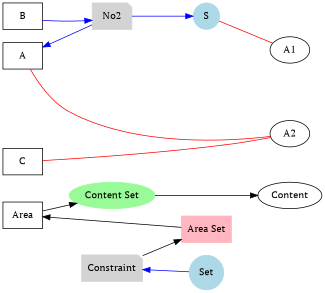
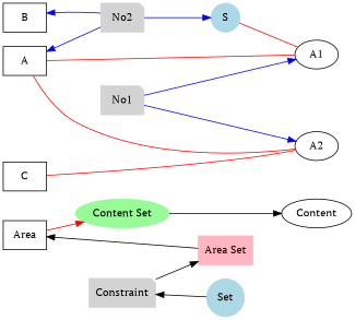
  digraph {
    clusterrank=global
    fontname="PT Serif"
    rankdir=LR
    node [fontname="PT Serif" shape=box]
    edge [fontname="PT Serif"]
    Area
    n2 [label=A]
    n3 [label=B]
    n4 [label=C]
    Content [shape=ellipse]
    n6 [label=A1 shape=ellipse]
    n7 [label=A2 shape=ellipse]
    Constraint [color=lightgrey shape=note style=filled]
+   n9 [color=lightgrey label=No1 shape=note style=filled]
    n10 [color=lightgrey label=No2 shape=note style=filled]
    "Area Set" [color=lightpink style=filled]
    "Content Set" [color=palegreen shape=ellipse style=filled]
    n13 [color=lightblue label=Set shape=circle style=filled]
    n14 [color=lightblue label=S shape=circle style=filled]
    subgraph sub_1 {
      rank=same
      Area
      n2
      n3
      n4
    }
    subgraph sub_2 {
      rank=same
      Content
      n6
      n7
    }
    subgraph sub_3 {
      rank=same
      Constraint
+     n9
      n10
    }
    subgraph sub_4 {
      rank=same
      Constraint
    }
    subgraph sub_5 {
      rank=same
      Constraint
    }
    subgraph sub_6 {
      "Area Set"
    }
    subgraph sub_7 {
      "Content Set"
    }
    subgraph sub_8 {
      rank=same
      n13
      n14
    }
-   Area -> "Content Set"
+   Area -> "Content Set" [color=red]
+   n2 -> n6 [color=red dir=none]
    n2 -> n7 [color=red dir=none]
    n4 -> n7 [color=red dir=none]
    Constraint -> "Area Set"
+   n9 -> n6 [color=blue]
+   n9 -> n7 [color=blue]
    n10 -> n2 [color=blue]
-   n3 -> n10 [color=blue]
+   n10 -> n3 [color=blue]
    n10 -> n14 [color=blue]
    "Area Set" -> Area
    "Content Set" -> Content
-   n13 -> Constraint [color=blue]
+   n13 -> Constraint
    n14 -> n6 [color=red dir=none]
  }
